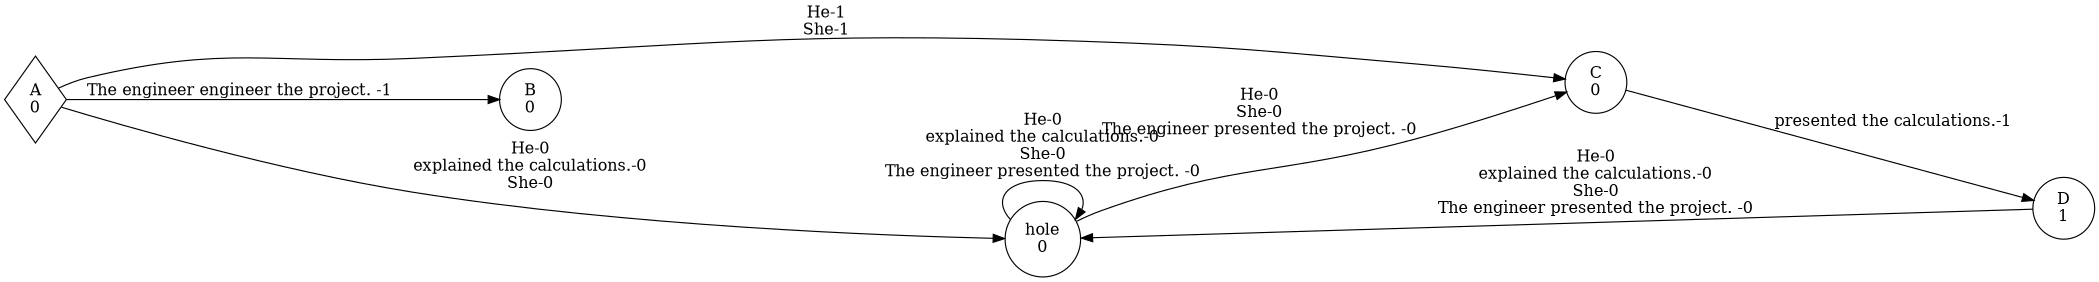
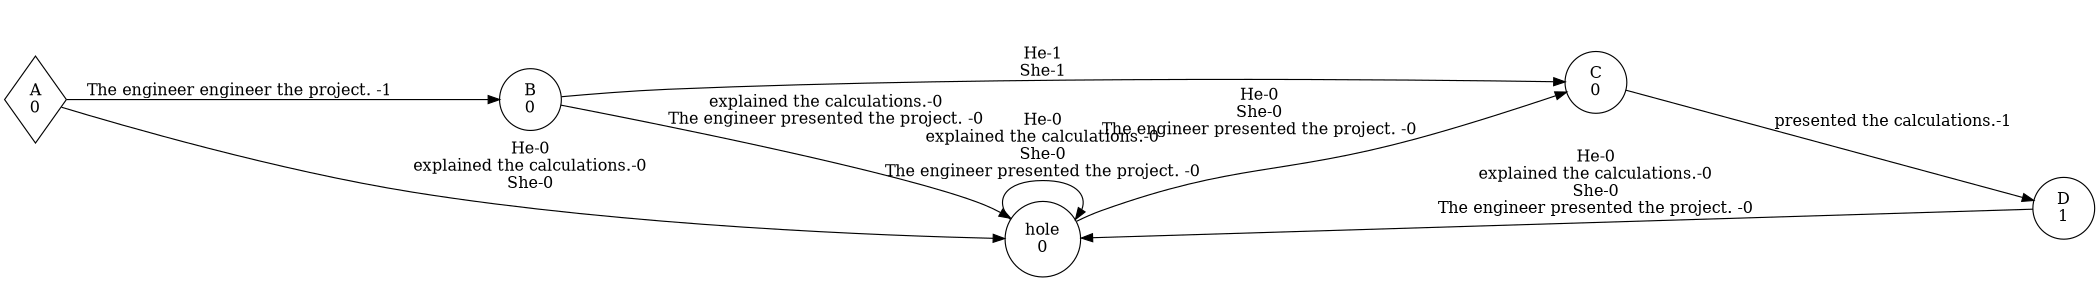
  digraph {
    fontname="DejaVu Serif"
    rankdir=LR
    node [fontname="DejaVu Serif" shape=circle]
    edge [fontname="DejaVu Serif"]
    n1 [label="A\n0" shape=diamond]
    n2 [label="B\n0"]
    n3 [label="hole\n0"]
    n4 [label="C\n0"]
    n5 [label="D\n1"]
    n1 -> n2 [label="The engineer engineer the project. -1"]
    n1 -> n3 [label="He-0\nexplained the calculations.-0\nShe-0"]
-   n1 -> n4 [label="He-1\nShe-1"]
+   n2 -> n3 [label="explained the calculations.-0\nThe engineer presented the project. -0"]
+   n2 -> n4 [label="He-1\nShe-1"]
    n3 -> n3 [label="He-0\nexplained the calculations.-0\nShe-0\nThe engineer presented the project. -0"]
    n3 -> n4 [label="He-0\nShe-0\nThe engineer presented the project. -0"]
    n4 -> n5 [label="presented the calculations.-1"]
    n5 -> n3 [label="He-0\nexplained the calculations.-0\nShe-0\nThe engineer presented the project. -0"]
  }
